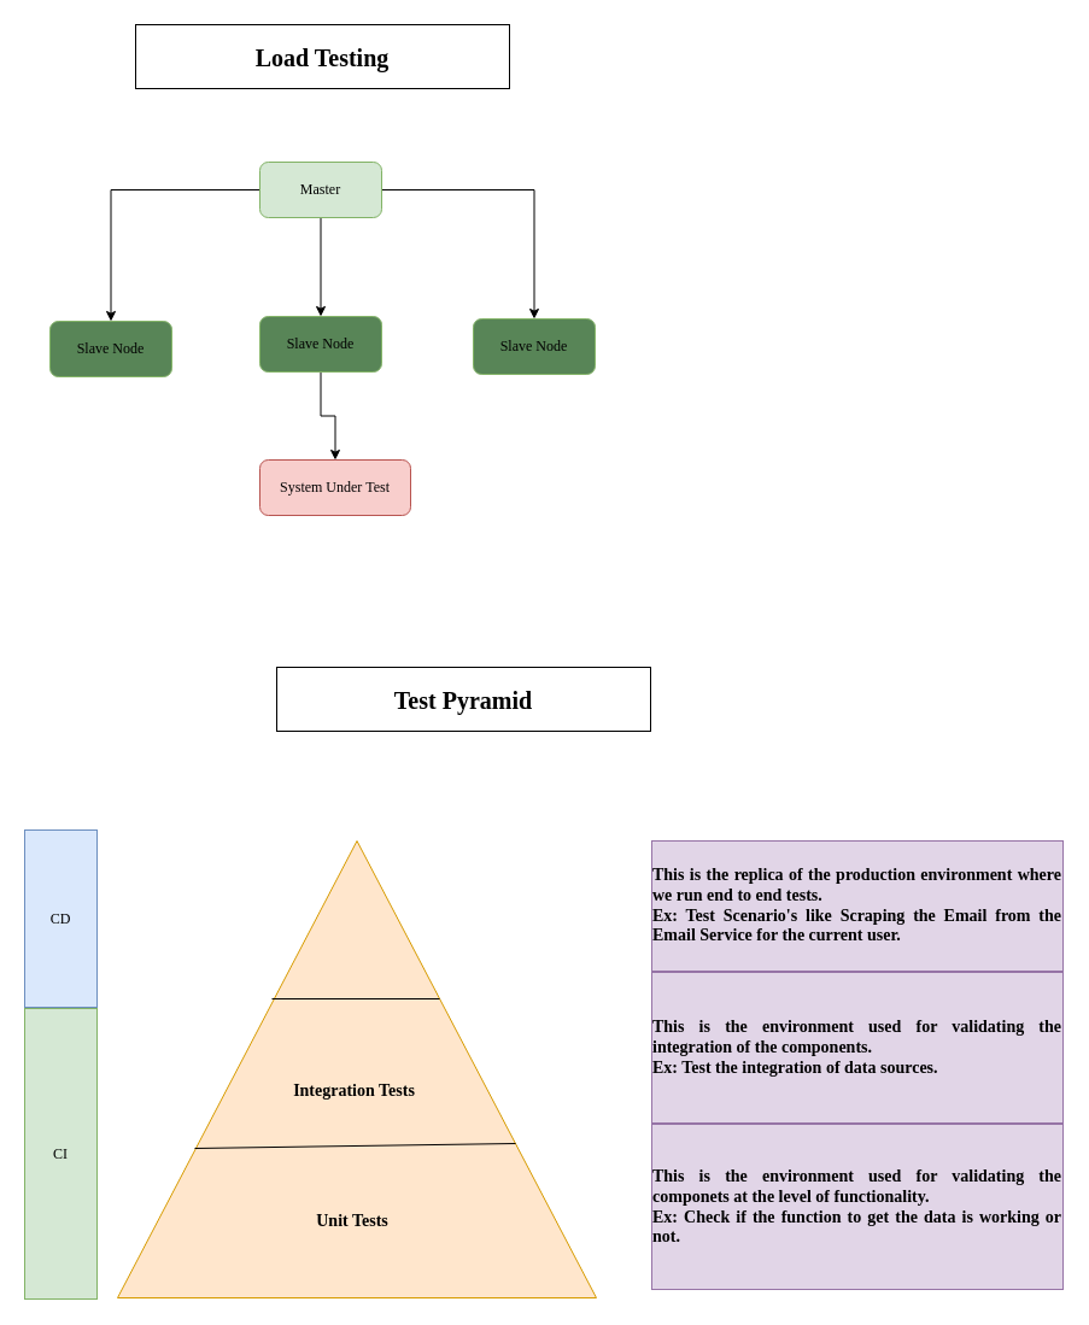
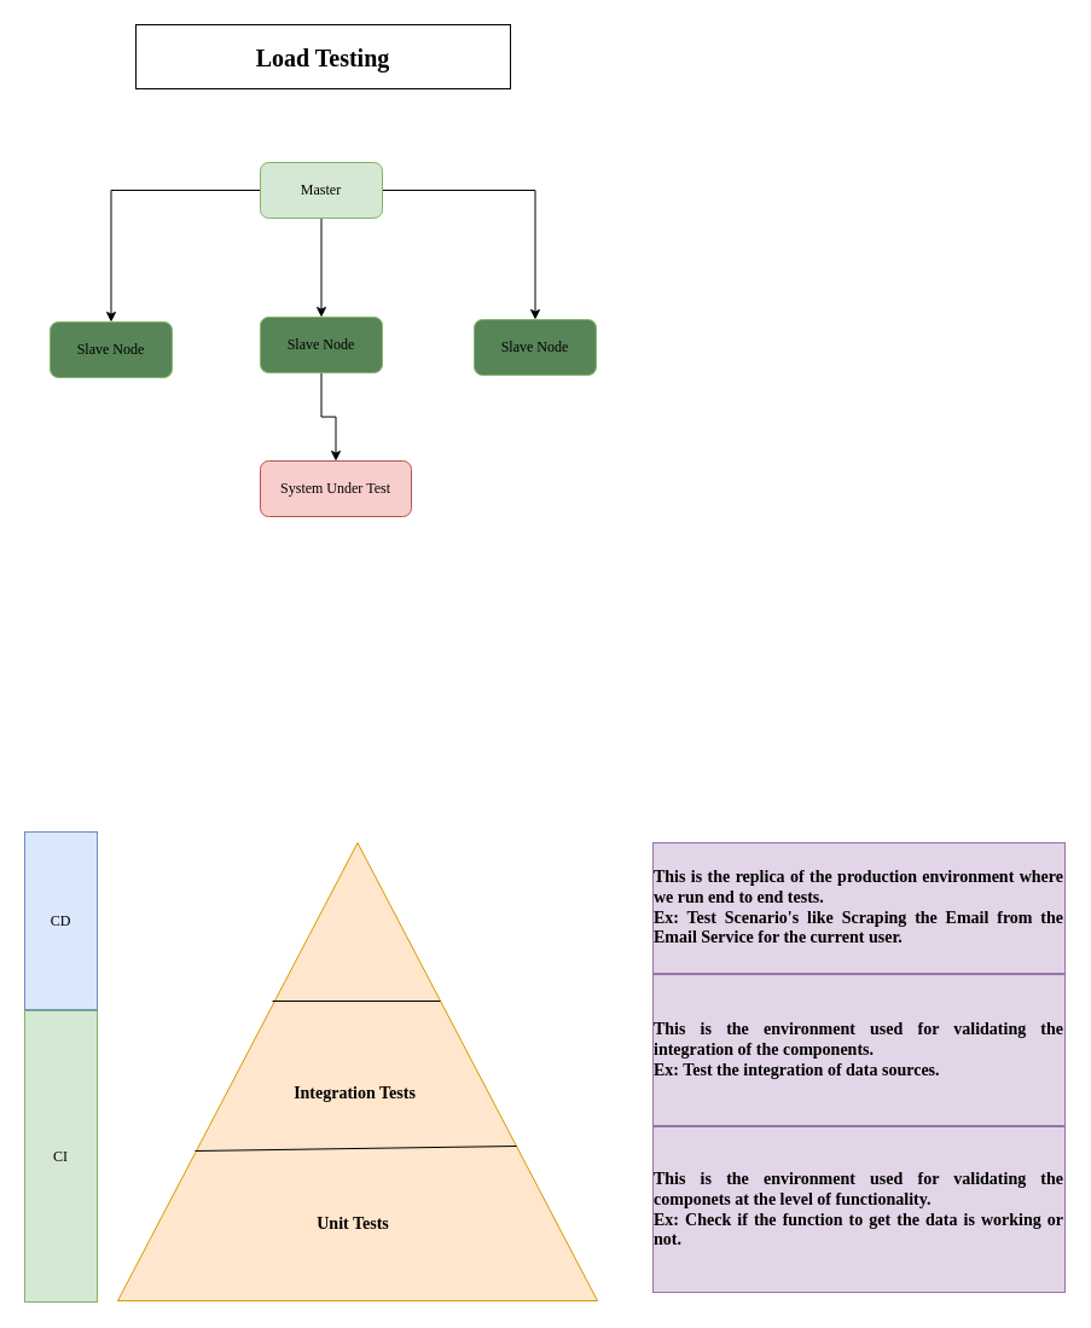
  <mxCell id="0" />
  <mxCell id="1" parent="0" />
  <mxCell id="2" value="Load Testing" style="text;html=1;strokeColor=default;fillColor=none;align=center;verticalAlign=middle;whiteSpace=wrap;rounded=0;fontStyle=1;fontSize=20;fontFamily=Comic Sans MS;" vertex="1" parent="1"><mxGeometry x="112" y="20" width="310" height="53" as="geometry" /></mxCell>
  <mxCell id="3" value="" style="edgeStyle=orthogonalEdgeStyle;rounded=0;orthogonalLoop=1;jettySize=auto;html=1;entryX=0.5;entryY=0;entryDx=0;entryDy=0;" edge="1" parent="1" source="6" target="7"><mxGeometry relative="1" as="geometry"><mxPoint x="135" y="157" as="targetPoint" /></mxGeometry></mxCell>
  <mxCell id="4" value="" style="edgeStyle=orthogonalEdgeStyle;rounded=0;orthogonalLoop=1;jettySize=auto;html=1;" edge="1" parent="1" source="6" target="9"><mxGeometry relative="1" as="geometry" /></mxCell>
  <mxCell id="5" value="" style="edgeStyle=orthogonalEdgeStyle;rounded=0;orthogonalLoop=1;jettySize=auto;html=1;entryX=0.5;entryY=0;entryDx=0;entryDy=0;" edge="1" parent="1" source="6" target="10"><mxGeometry relative="1" as="geometry"><mxPoint x="396" y="157" as="targetPoint" /></mxGeometry></mxCell>
  <mxCell id="6" value="Master" style="rounded=1;whiteSpace=wrap;html=1;shadow=0;fontFamily=Comic Sans MS;fontSize=12;fillColor=#d5e8d4;strokeColor=#82b366;" vertex="1" parent="1"><mxGeometry x="215" y="134" width="101" height="46" as="geometry" /></mxCell>
  <mxCell id="7" value="Slave Node" style="rounded=1;whiteSpace=wrap;html=1;shadow=0;fontFamily=Comic Sans MS;fontSize=12;fillColor=#588557;strokeColor=#82b366;" vertex="1" parent="1"><mxGeometry x="41" y="266" width="101" height="46" as="geometry" /></mxCell>
  <mxCell id="8" value="" style="edgeStyle=orthogonalEdgeStyle;rounded=0;orthogonalLoop=1;jettySize=auto;html=1;" edge="1" parent="1" source="9" target="11"><mxGeometry relative="1" as="geometry" /></mxCell>
  <mxCell id="9" value="Slave Node" style="rounded=1;whiteSpace=wrap;html=1;shadow=0;fontFamily=Comic Sans MS;fontSize=12;fillColor=#588557;strokeColor=#82b366;" vertex="1" parent="1"><mxGeometry x="215" y="262" width="101" height="46" as="geometry" /></mxCell>
  <mxCell id="10" value="Slave Node" style="rounded=1;whiteSpace=wrap;html=1;shadow=0;fontFamily=Comic Sans MS;fontSize=12;fillColor=#588557;strokeColor=#82b366;" vertex="1" parent="1"><mxGeometry x="392" y="264" width="101" height="46" as="geometry" /></mxCell>
  <mxCell id="11" value="System Under Test" style="rounded=1;whiteSpace=wrap;html=1;shadow=0;fontFamily=Comic Sans MS;fontSize=12;fillColor=#f8cecc;strokeColor=#b85450;" vertex="1" parent="1"><mxGeometry x="215" y="381" width="125" height="46" as="geometry" /></mxCell>
  <mxCell id="12" value="" style="triangle;whiteSpace=wrap;html=1;direction=north;fillColor=#ffe6cc;strokeColor=#d79b00;" vertex="1" parent="1"><mxGeometry x="97" y="697" width="397" height="379" as="geometry" /></mxCell>
  <mxCell id="13" value="" style="endArrow=none;html=1;rounded=0;" edge="1" parent="1"><mxGeometry width="50" height="50" relative="1" as="geometry"><mxPoint x="161" y="952" as="sourcePoint" /><mxPoint x="427" y="948" as="targetPoint" /></mxGeometry></mxCell>
  <mxCell id="14" value="" style="endArrow=none;html=1;rounded=0;" edge="1" parent="1"><mxGeometry width="50" height="50" relative="1" as="geometry"><mxPoint x="225" y="828" as="sourcePoint" /><mxPoint x="364" y="828" as="targetPoint" /></mxGeometry></mxCell>
- <mxCell id="15" value="Test Pyramid" style="text;html=1;strokeColor=default;fillColor=none;align=center;verticalAlign=middle;whiteSpace=wrap;rounded=0;fontStyle=1;fontSize=20;fontFamily=Comic Sans MS;" vertex="1" parent="1"><mxGeometry x="229" y="553" width="310" height="53" as="geometry" /></mxCell>
  <mxCell id="16" value="&lt;font style=&quot;font-size: 14px;&quot;&gt;&lt;b&gt;Unit Tests&lt;/b&gt;&lt;/font&gt;" style="text;html=1;strokeColor=none;fillColor=none;align=center;verticalAlign=middle;whiteSpace=wrap;rounded=0;fontFamily=Comic Sans MS;" vertex="1" parent="1"><mxGeometry x="249" y="998" width="86" height="30" as="geometry" /></mxCell>
  <mxCell id="17" value="&lt;font style=&quot;font-size: 14px;&quot;&gt;&lt;b&gt;Integration Tests&lt;/b&gt;&lt;/font&gt;" style="text;html=1;strokeColor=none;fillColor=none;align=center;verticalAlign=middle;whiteSpace=wrap;rounded=0;fontFamily=Comic Sans MS;" vertex="1" parent="1"><mxGeometry x="233" y="890" width="121" height="30" as="geometry" /></mxCell>
  <mxCell id="18" value="" style="group;fillColor=#dae8fc;strokeColor=#6c8ebf;" vertex="1" connectable="0" parent="1"><mxGeometry x="540" y="697" width="341" height="372" as="geometry" /></mxCell>
  <mxCell id="19" value="&lt;div style=&quot;text-align: justify;&quot;&gt;&lt;span style=&quot;background-color: initial;&quot;&gt;&lt;font face=&quot;Comic Sans MS&quot; style=&quot;font-size: 14px;&quot;&gt;&lt;b&gt;This is the replica of the production environment where we run end to end tests.&lt;/b&gt;&lt;/font&gt;&lt;/span&gt;&lt;/div&gt;&lt;div style=&quot;text-align: justify;&quot;&gt;&lt;span style=&quot;background-color: initial;&quot;&gt;&lt;font face=&quot;Comic Sans MS&quot; style=&quot;font-size: 14px;&quot;&gt;&lt;b&gt;Ex: Test Scenario's like Scraping the Email from the Email Service for the current user.&lt;/b&gt;&lt;/font&gt;&lt;/span&gt;&lt;/div&gt;" style="rounded=0;whiteSpace=wrap;html=1;fillColor=#e1d5e7;strokeColor=#9673a6;align=center;" vertex="1" parent="18"><mxGeometry width="341" height="108" as="geometry" /></mxCell>
  <mxCell id="20" value="&lt;div style=&quot;border-color: var(--border-color); text-align: justify;&quot;&gt;&lt;font style=&quot;border-color: var(--border-color); font-size: 14px;&quot; face=&quot;Comic Sans MS&quot;&gt;&lt;b style=&quot;border-color: var(--border-color);&quot;&gt;This is the environment used for validating the integration of the components.&lt;/b&gt;&lt;/font&gt;&lt;/div&gt;&lt;div style=&quot;border-color: var(--border-color); text-align: justify;&quot;&gt;&lt;span style=&quot;border-color: var(--border-color); background-color: initial;&quot;&gt;&lt;font style=&quot;border-color: var(--border-color); font-size: 14px;&quot; face=&quot;Comic Sans MS&quot;&gt;&lt;b style=&quot;border-color: var(--border-color);&quot;&gt;Ex: Test the integration of data sources.&lt;/b&gt;&lt;/font&gt;&lt;/span&gt;&lt;/div&gt;" style="rounded=0;whiteSpace=wrap;html=1;fillColor=#e1d5e7;strokeColor=#9673a6;" vertex="1" parent="18"><mxGeometry y="109" width="341" height="125" as="geometry" /></mxCell>
  <mxCell id="21" value="&lt;div style=&quot;border-color: var(--border-color); text-align: justify;&quot;&gt;&lt;font style=&quot;border-color: var(--border-color); font-size: 14px;&quot; face=&quot;Comic Sans MS&quot;&gt;&lt;b style=&quot;border-color: var(--border-color);&quot;&gt;This is the environment used for validating the componets at the level of functionality.&lt;/b&gt;&lt;/font&gt;&lt;/div&gt;&lt;div style=&quot;border-color: var(--border-color); text-align: justify;&quot;&gt;&lt;font style=&quot;border-color: var(--border-color); font-size: 14px;&quot; face=&quot;Comic Sans MS&quot;&gt;&lt;b style=&quot;border-color: var(--border-color);&quot;&gt;Ex: Check if the function to get the data is working or not.&lt;/b&gt;&lt;/font&gt;&lt;/div&gt;" style="rounded=0;whiteSpace=wrap;html=1;fillColor=#e1d5e7;strokeColor=#9673a6;" vertex="1" parent="18"><mxGeometry y="235" width="341" height="137" as="geometry" /></mxCell>
  <mxCell id="22" value="" style="group" vertex="1" connectable="0" parent="1"><mxGeometry x="20" y="688" width="60" height="389" as="geometry" /></mxCell>
  <mxCell id="23" value="&lt;font face=&quot;Comic Sans MS&quot;&gt;CI&lt;/font&gt;" style="rounded=0;whiteSpace=wrap;html=1;direction=south;fillColor=#d5e8d4;strokeColor=#82b366;" vertex="1" parent="22"><mxGeometry y="148" width="60" height="241" as="geometry" /></mxCell>
  <mxCell id="24" value="&lt;font face=&quot;Comic Sans MS&quot;&gt;CD&lt;/font&gt;" style="rounded=0;whiteSpace=wrap;html=1;direction=south;fillColor=#dae8fc;strokeColor=#6c8ebf;" vertex="1" parent="22"><mxGeometry width="60" height="147" as="geometry" /></mxCell>
